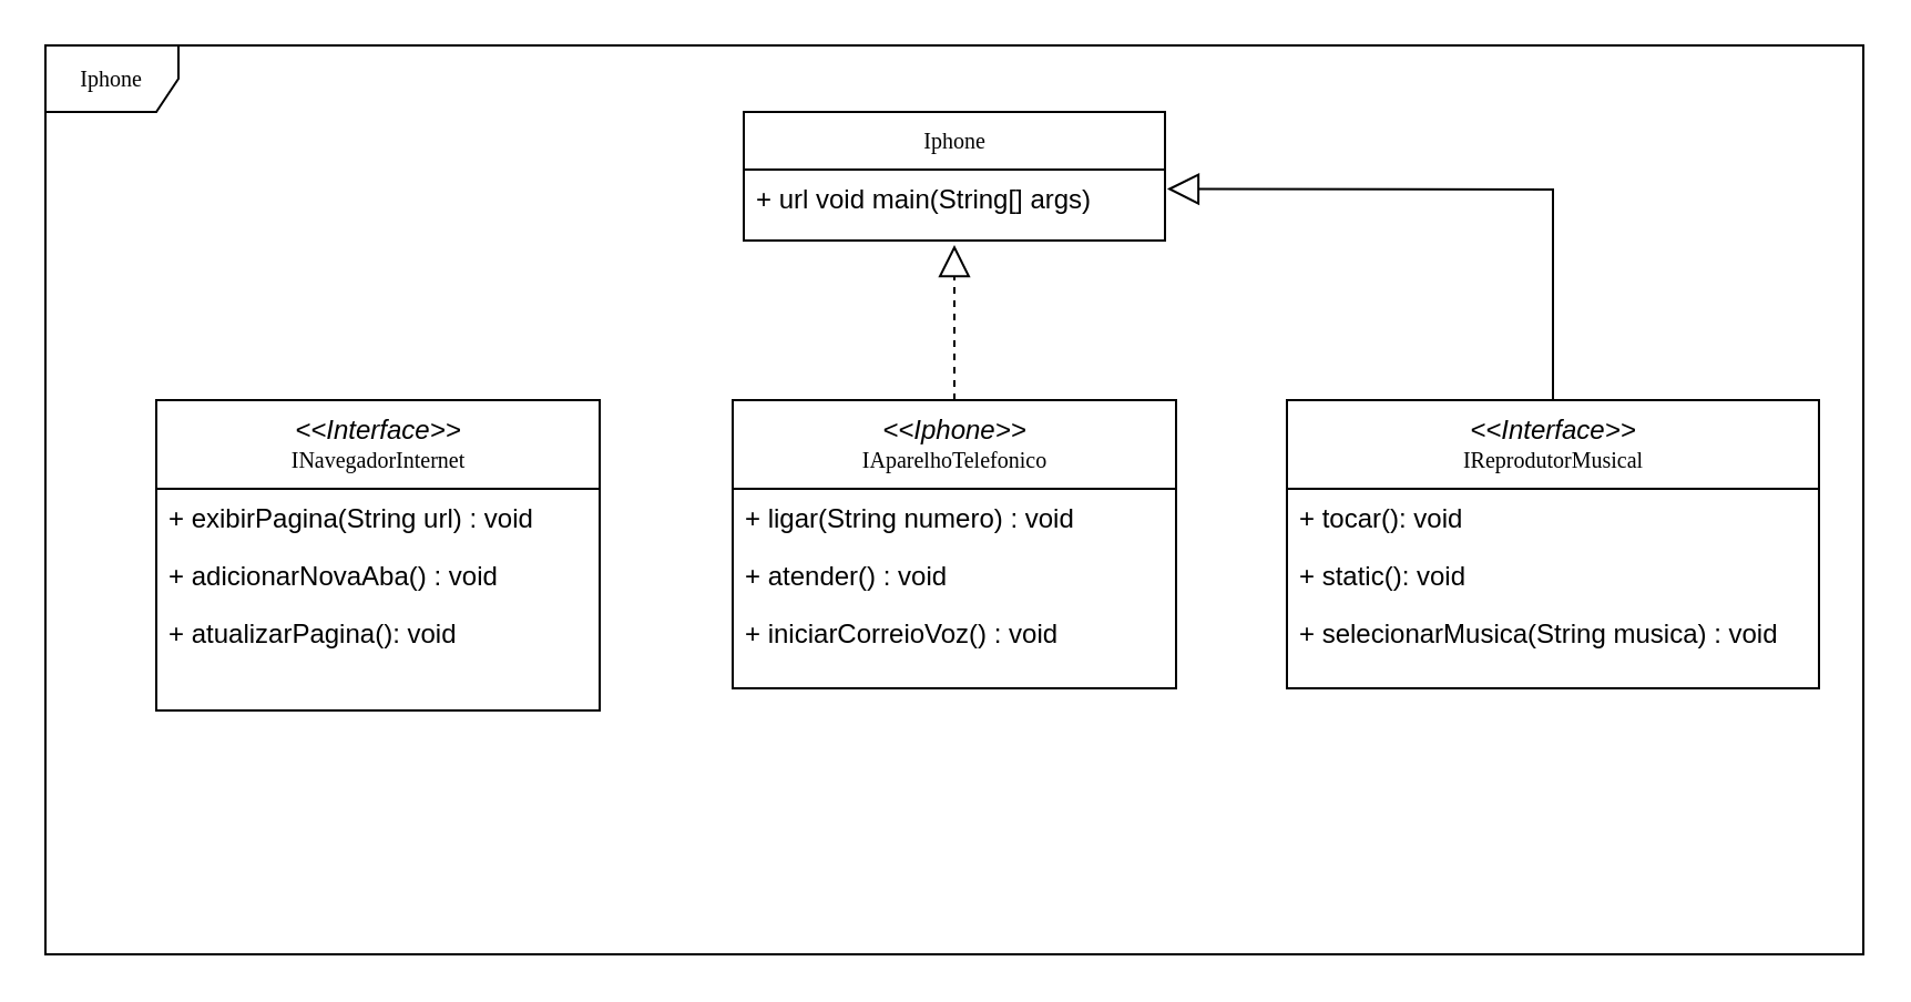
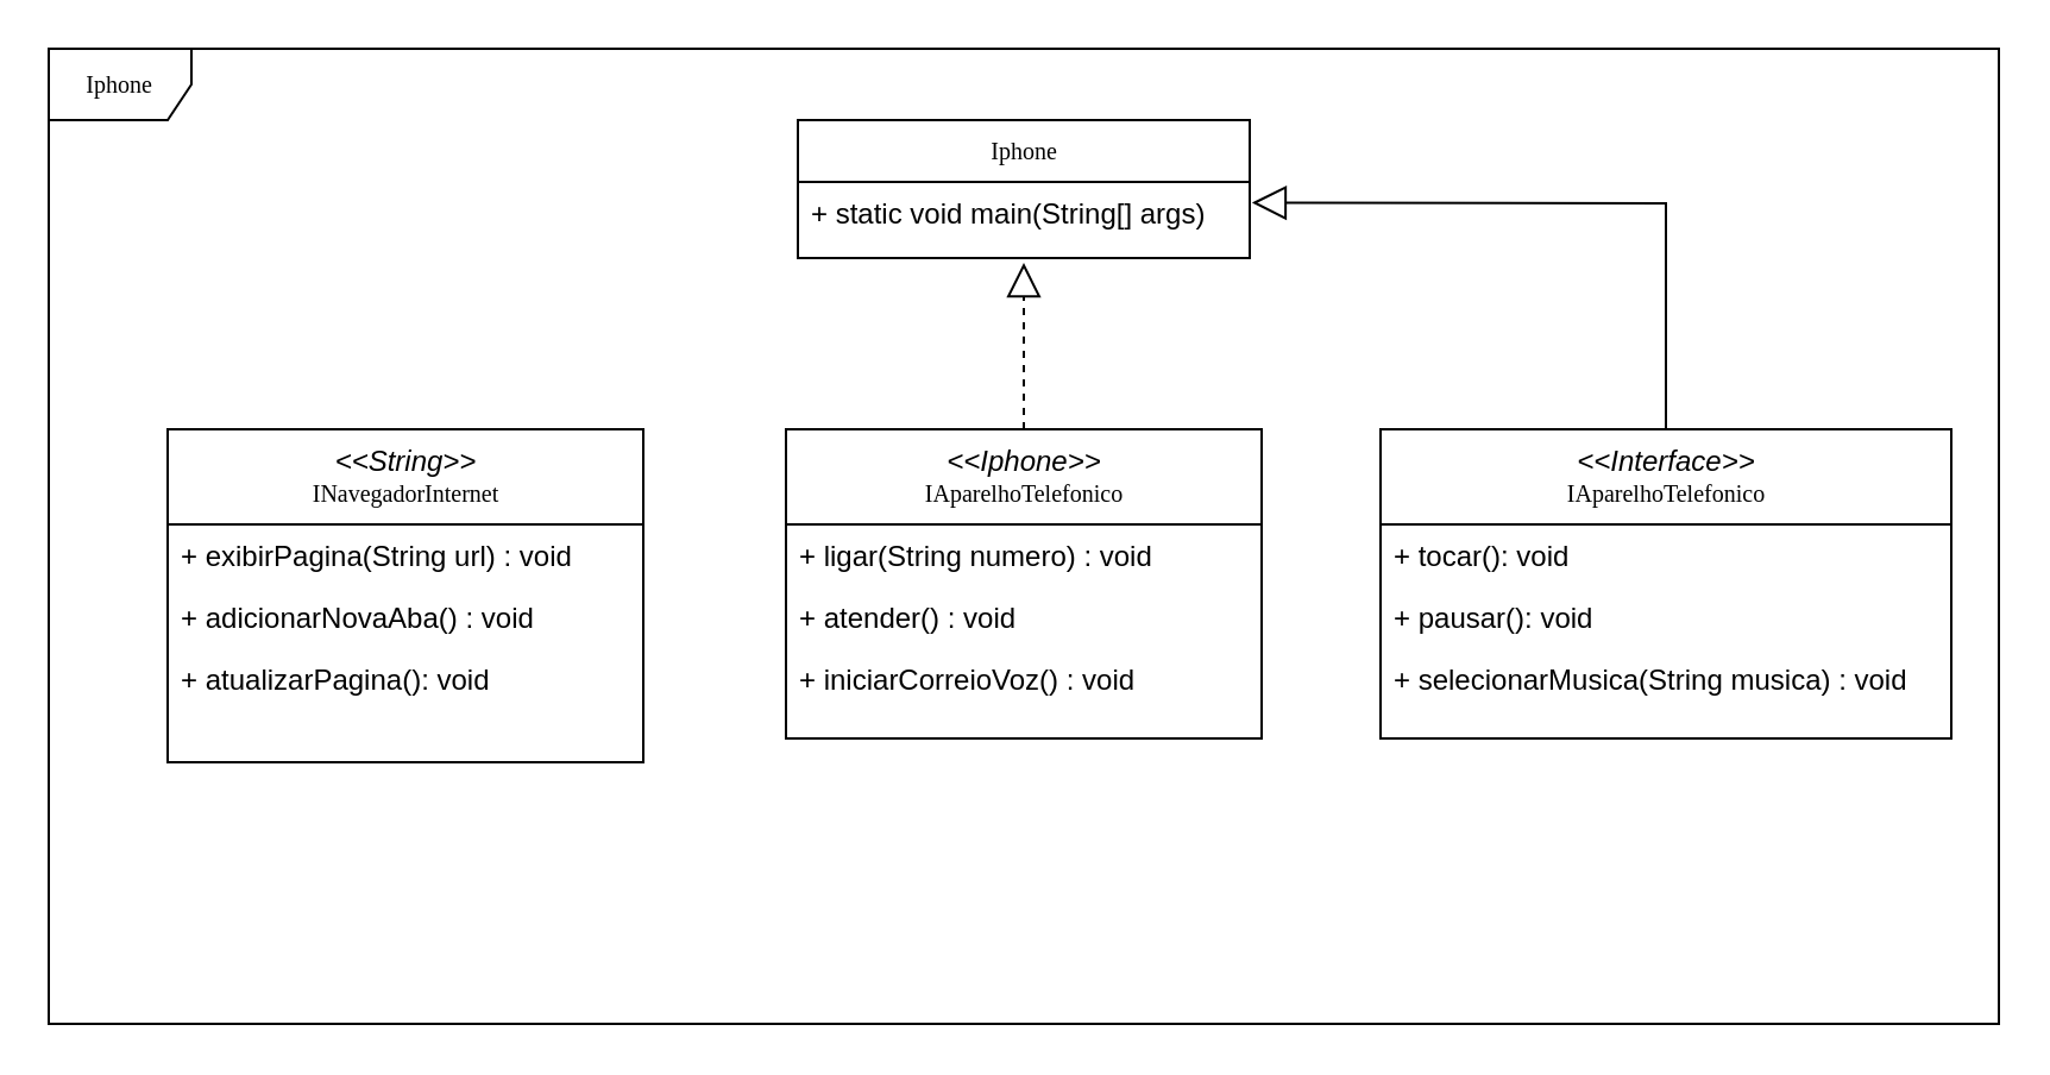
  <mxCell id="0" />
  <mxCell id="1" parent="0" />
  <mxCell id="2" value="Iphone" style="shape=umlFrame;whiteSpace=wrap;html=1;rounded=0;shadow=0;comic=0;labelBackgroundColor=none;strokeWidth=1;fontFamily=Verdana;fontSize=10;align=center;" parent="1" vertex="1"><mxGeometry x="20" y="20" width="820" height="410" as="geometry" /></mxCell>
  <mxCell id="3" value="Iphone" style="swimlane;html=1;fontStyle=0;childLayout=stackLayout;horizontal=1;startSize=26;fillColor=none;horizontalStack=0;resizeParent=1;resizeLast=0;collapsible=1;marginBottom=0;swimlaneFillColor=#ffffff;rounded=0;shadow=0;comic=0;labelBackgroundColor=none;strokeWidth=1;fontFamily=Verdana;fontSize=10;align=center;" parent="1" vertex="1"><mxGeometry x="335" y="50" width="190" height="58" as="geometry" /></mxCell>
- <mxCell id="4" value="+ url void main(String[] args)" style="text;html=1;strokeColor=none;fillColor=none;align=left;verticalAlign=top;spacingLeft=4;spacingRight=4;whiteSpace=wrap;overflow=hidden;rotatable=0;points=[[0,0.5],[1,0.5]];portConstraint=eastwest;" parent="3" vertex="1"><mxGeometry y="26" width="190" height="26" as="geometry" /></mxCell>
- <mxCell id="5" value="&lt;i style=&quot;font-family: Helvetica; font-size: 12px;&quot;&gt;&amp;lt;&amp;lt;Interface&amp;gt;&amp;gt;&lt;/i&gt;&lt;br style=&quot;font-family: Helvetica; font-size: 12px;&quot;&gt;IReprodutorMusical" style="swimlane;html=1;fontStyle=0;childLayout=stackLayout;horizontal=1;startSize=40;fillColor=none;horizontalStack=0;resizeParent=1;resizeLast=0;collapsible=1;marginBottom=0;swimlaneFillColor=#ffffff;rounded=0;shadow=0;comic=0;labelBackgroundColor=none;strokeWidth=1;fontFamily=Verdana;fontSize=10;align=center;" parent="1" vertex="1"><mxGeometry x="580" y="180" width="240" height="130" as="geometry" /></mxCell>
+ <mxCell id="4" value="+ static void main(String[] args)" style="text;html=1;strokeColor=none;fillColor=none;align=left;verticalAlign=top;spacingLeft=4;spacingRight=4;whiteSpace=wrap;overflow=hidden;rotatable=0;points=[[0,0.5],[1,0.5]];portConstraint=eastwest;" parent="3" vertex="1"><mxGeometry y="26" width="190" height="26" as="geometry" /></mxCell>
+ <mxCell id="5" value="&lt;i style=&quot;font-family: Helvetica; font-size: 12px;&quot;&gt;&amp;lt;&amp;lt;Interface&amp;gt;&amp;gt;&lt;/i&gt;&lt;br style=&quot;font-family: Helvetica; font-size: 12px;&quot;&gt;IAparelhoTelefonico" style="swimlane;html=1;fontStyle=0;childLayout=stackLayout;horizontal=1;startSize=40;fillColor=none;horizontalStack=0;resizeParent=1;resizeLast=0;collapsible=1;marginBottom=0;swimlaneFillColor=#ffffff;rounded=0;shadow=0;comic=0;labelBackgroundColor=none;strokeWidth=1;fontFamily=Verdana;fontSize=10;align=center;" parent="1" vertex="1"><mxGeometry x="580" y="180" width="240" height="130" as="geometry" /></mxCell>
  <mxCell id="6" value="+ tocar(): void" style="text;html=1;strokeColor=none;fillColor=none;align=left;verticalAlign=top;spacingLeft=4;spacingRight=4;whiteSpace=wrap;overflow=hidden;rotatable=0;points=[[0,0.5],[1,0.5]];portConstraint=eastwest;" parent="5" vertex="1"><mxGeometry y="40" width="240" height="26" as="geometry" /></mxCell>
- <mxCell id="7" value="+ static(): void" style="text;html=1;strokeColor=none;fillColor=none;align=left;verticalAlign=top;spacingLeft=4;spacingRight=4;whiteSpace=wrap;overflow=hidden;rotatable=0;points=[[0,0.5],[1,0.5]];portConstraint=eastwest;" parent="5" vertex="1"><mxGeometry y="66" width="240" height="26" as="geometry" /></mxCell>
+ <mxCell id="7" value="+ pausar(): void" style="text;html=1;strokeColor=none;fillColor=none;align=left;verticalAlign=top;spacingLeft=4;spacingRight=4;whiteSpace=wrap;overflow=hidden;rotatable=0;points=[[0,0.5],[1,0.5]];portConstraint=eastwest;" parent="5" vertex="1"><mxGeometry y="66" width="240" height="26" as="geometry" /></mxCell>
  <mxCell id="8" value="+&amp;nbsp;&lt;span style=&quot;background-color: initial;&quot;&gt;selecionarMusica(String musica) : void&lt;/span&gt;&lt;div&gt;&lt;span style=&quot;background-color: initial;&quot;&gt;&lt;br&gt;&lt;/span&gt;&lt;/div&gt;" style="text;html=1;strokeColor=none;fillColor=none;align=left;verticalAlign=top;spacingLeft=4;spacingRight=4;whiteSpace=wrap;overflow=hidden;rotatable=0;points=[[0,0.5],[1,0.5]];portConstraint=eastwest;" parent="5" vertex="1"><mxGeometry y="92" width="240" height="26" as="geometry" /></mxCell>
  <mxCell id="9" value="&lt;i style=&quot;font-family: Helvetica; font-size: 12px;&quot;&gt;&amp;lt;&amp;lt;Iphone&amp;gt;&amp;gt;&lt;/i&gt;&lt;br style=&quot;font-family: Helvetica; font-size: 12px;&quot;&gt;&lt;div&gt;IAparelhoTelefonico&lt;/div&gt;" style="swimlane;html=1;fontStyle=0;childLayout=stackLayout;horizontal=1;startSize=40;fillColor=none;horizontalStack=0;resizeParent=1;resizeLast=0;collapsible=1;marginBottom=0;swimlaneFillColor=#ffffff;rounded=0;shadow=0;comic=0;labelBackgroundColor=none;strokeWidth=1;fontFamily=Verdana;fontSize=10;align=center;" vertex="1" parent="1"><mxGeometry x="330" y="180" width="200" height="130" as="geometry" /></mxCell>
  <mxCell id="10" value="+ ligar(String numero) : void" style="text;html=1;strokeColor=none;fillColor=none;align=left;verticalAlign=top;spacingLeft=4;spacingRight=4;whiteSpace=wrap;overflow=hidden;rotatable=0;points=[[0,0.5],[1,0.5]];portConstraint=eastwest;" vertex="1" parent="9"><mxGeometry y="40" width="200" height="26" as="geometry" /></mxCell>
  <mxCell id="11" value="+ atender() : void" style="text;html=1;strokeColor=none;fillColor=none;align=left;verticalAlign=top;spacingLeft=4;spacingRight=4;whiteSpace=wrap;overflow=hidden;rotatable=0;points=[[0,0.5],[1,0.5]];portConstraint=eastwest;" vertex="1" parent="9"><mxGeometry y="66" width="200" height="26" as="geometry" /></mxCell>
  <mxCell id="12" value="+ iniciarCorreioVoz&lt;span style=&quot;background-color: initial;&quot;&gt;() : void&lt;/span&gt;&lt;div&gt;&lt;span style=&quot;background-color: initial;&quot;&gt;&lt;br&gt;&lt;/span&gt;&lt;/div&gt;" style="text;html=1;strokeColor=none;fillColor=none;align=left;verticalAlign=top;spacingLeft=4;spacingRight=4;whiteSpace=wrap;overflow=hidden;rotatable=0;points=[[0,0.5],[1,0.5]];portConstraint=eastwest;" vertex="1" parent="9"><mxGeometry y="92" width="200" height="26" as="geometry" /></mxCell>
- <mxCell id="13" value="&lt;i style=&quot;font-family: Helvetica; font-size: 12px;&quot;&gt;&amp;lt;&amp;lt;Interface&amp;gt;&amp;gt;&lt;/i&gt;&lt;br style=&quot;font-family: Helvetica; font-size: 12px;&quot;&gt;&lt;div&gt;&lt;span style=&quot;background-color: initial;&quot;&gt;INavegadorInternet&lt;/span&gt;&lt;br&gt;&lt;/div&gt;" style="swimlane;html=1;fontStyle=0;childLayout=stackLayout;horizontal=1;startSize=40;fillColor=none;horizontalStack=0;resizeParent=1;resizeLast=0;collapsible=1;marginBottom=0;swimlaneFillColor=#ffffff;rounded=0;shadow=0;comic=0;labelBackgroundColor=none;strokeWidth=1;fontFamily=Verdana;fontSize=10;align=center;" vertex="1" parent="1"><mxGeometry x="70" y="180" width="200" height="140" as="geometry" /></mxCell>
+ <mxCell id="13" value="&lt;i style=&quot;font-family: Helvetica; font-size: 12px;&quot;&gt;&amp;lt;&amp;lt;String&amp;gt;&amp;gt;&lt;/i&gt;&lt;br style=&quot;font-family: Helvetica; font-size: 12px;&quot;&gt;&lt;div&gt;&lt;span style=&quot;background-color: initial;&quot;&gt;INavegadorInternet&lt;/span&gt;&lt;br&gt;&lt;/div&gt;" style="swimlane;html=1;fontStyle=0;childLayout=stackLayout;horizontal=1;startSize=40;fillColor=none;horizontalStack=0;resizeParent=1;resizeLast=0;collapsible=1;marginBottom=0;swimlaneFillColor=#ffffff;rounded=0;shadow=0;comic=0;labelBackgroundColor=none;strokeWidth=1;fontFamily=Verdana;fontSize=10;align=center;" vertex="1" parent="1"><mxGeometry x="70" y="180" width="200" height="140" as="geometry" /></mxCell>
  <mxCell id="14" value="+&amp;nbsp;exibirPagina(String url) : void" style="text;html=1;strokeColor=none;fillColor=none;align=left;verticalAlign=top;spacingLeft=4;spacingRight=4;whiteSpace=wrap;overflow=hidden;rotatable=0;points=[[0,0.5],[1,0.5]];portConstraint=eastwest;" vertex="1" parent="13"><mxGeometry y="40" width="200" height="26" as="geometry" /></mxCell>
  <mxCell id="15" value="+ adicionarNovaAba() : void" style="text;html=1;strokeColor=none;fillColor=none;align=left;verticalAlign=top;spacingLeft=4;spacingRight=4;whiteSpace=wrap;overflow=hidden;rotatable=0;points=[[0,0.5],[1,0.5]];portConstraint=eastwest;" vertex="1" parent="13"><mxGeometry y="66" width="200" height="26" as="geometry" /></mxCell>
  <mxCell id="16" value="+ atualizarPagina&lt;span style=&quot;background-color: initial;&quot;&gt;(): void&lt;/span&gt;" style="text;html=1;strokeColor=none;fillColor=none;align=left;verticalAlign=top;spacingLeft=4;spacingRight=4;whiteSpace=wrap;overflow=hidden;rotatable=0;points=[[0,0.5],[1,0.5]];portConstraint=eastwest;" vertex="1" parent="13"><mxGeometry y="92" width="200" height="26" as="geometry" /></mxCell>
  <mxCell id="17" value="" style="endArrow=block;dashed=0;endFill=0;endSize=12;html=1;rounded=0;entryX=1.005;entryY=0.336;entryDx=0;entryDy=0;exitX=0.5;exitY=0;exitDx=0;exitDy=0;entryPerimeter=0;" edge="1" parent="1" source="5" target="4"><mxGeometry width="160" relative="1" as="geometry"><mxPoint x="500" y="180" as="sourcePoint" /><mxPoint x="665" y="89" as="targetPoint" /><Array as="points"><mxPoint x="700" y="85" /></Array></mxGeometry></mxCell>
  <mxCell id="18" value="" style="endArrow=block;dashed=1;endFill=0;endSize=12;html=1;rounded=0;exitX=0.5;exitY=0;exitDx=0;exitDy=0;" edge="1" parent="1" source="9"><mxGeometry width="160" relative="1" as="geometry"><mxPoint x="580" y="245.26" as="sourcePoint" /><mxPoint x="430" y="110" as="targetPoint" /><Array as="points" /></mxGeometry></mxCell>
